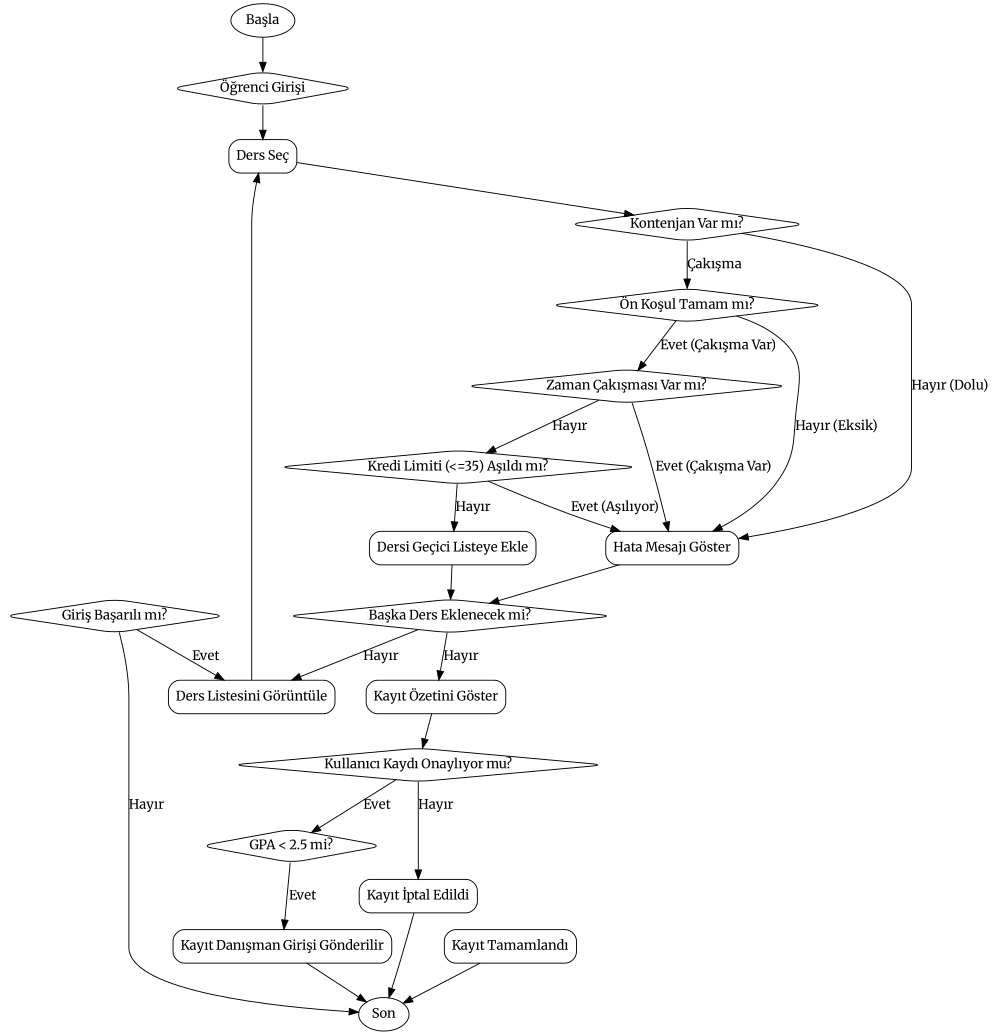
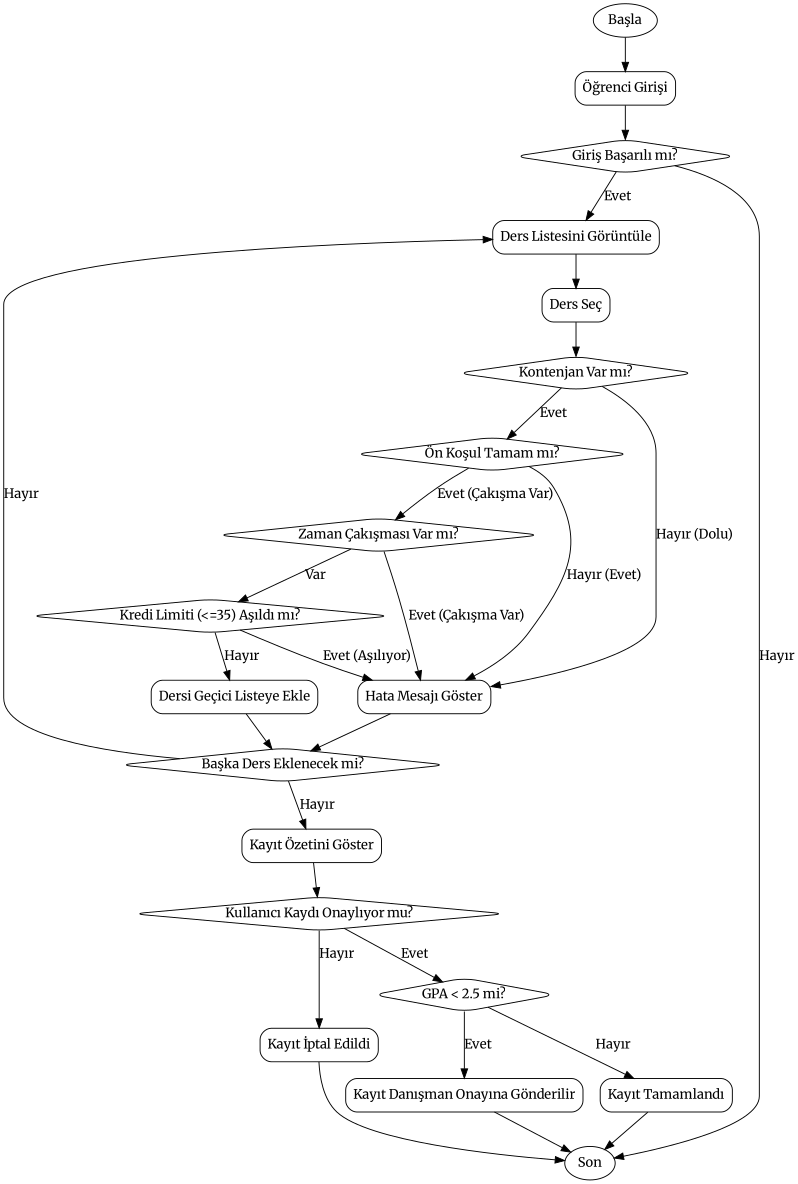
  digraph {
    fontname=Merriweather
    rankdir=TB
    node [fontname=Merriweather shape=box style=rounded]
    edge [fontname=Merriweather]
    n1 [label="Başla" shape=ellipse]
-   n2 [label="Öğrenci Girişi" shape=diamond]
+   n2 [label="Öğrenci Girişi"]
    n3 [label="Giriş Başarılı mı?" shape=diamond]
    n4 [label="Ders Listesini Görüntüle"]
    n5 [label=Son shape=ellipse]
    n6 [label="Ders Seç"]
    n7 [label="Kontenjan Var mı?" shape=diamond]
    n8 [label="Ön Koşul Tamam mı?" shape=diamond]
    n9 [label="Hata Mesajı Göster"]
    n10 [label="Zaman Çakışması Var mı?" shape=diamond]
    n11 [label="Başka Ders Eklenecek mi?" shape=diamond]
    n12 [label="Kredi Limiti (<=35) Aşıldı mı?" shape=diamond]
    n13 [label="Dersi Geçici Listeye Ekle"]
    n14 [label="Kayıt Özetini Göster"]
    n15 [label="Kullanıcı Kaydı Onaylıyor mu?" shape=diamond]
    n16 [label="GPA < 2.5 mi?" shape=diamond]
    n17 [label="Kayıt İptal Edildi"]
-   n18 [label="Kayıt Danışman Girişi Gönderilir"]
+   n18 [label="Kayıt Danışman Onayına Gönderilir"]
    n19 [label="Kayıt Tamamlandı"]
    n1 -> n2
-   n2 -> n6
+   n2 -> n3
    n3 -> n4 [label=Evet]
    n3 -> n5 [label="Hayır"]
    n4 -> n6
    n6 -> n7
-   n7 -> n8 [label="Çakışma"]
+   n7 -> n8 [label=Evet]
    n7 -> n9 [label="Hayır (Dolu)"]
-   n8 -> n9 [label="Hayır (Eksik)"]
+   n8 -> n9 [label="Hayır (Evet)"]
    n8 -> n10 [label="Evet (Çakışma Var)"]
    n9 -> n11
    n10 -> n9 [label="Evet (Çakışma Var)"]
-   n10 -> n12 [label="Hayır"]
+   n10 -> n12 [label=Var]
    n11 -> n4 [label="Hayır"]
    n11 -> n14 [label="Hayır"]
    n12 -> n9 [label="Evet (Aşılıyor)"]
    n12 -> n13 [label="Hayır"]
    n13 -> n11
    n14 -> n15
    n15 -> n16 [label=Evet]
    n15 -> n17 [label="Hayır"]
    n16 -> n18 [label=Evet]
+   n16 -> n19 [label="Hayır"]
    n17 -> n5
    n18 -> n5
    n19 -> n5
  }
